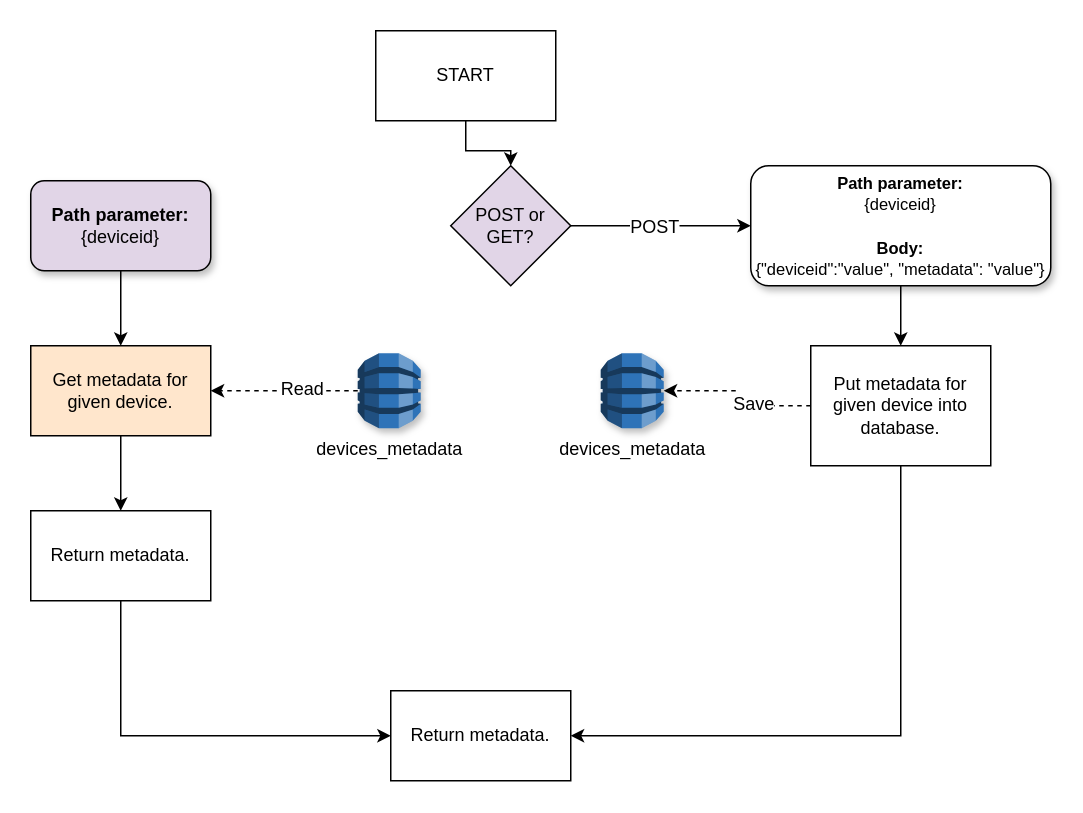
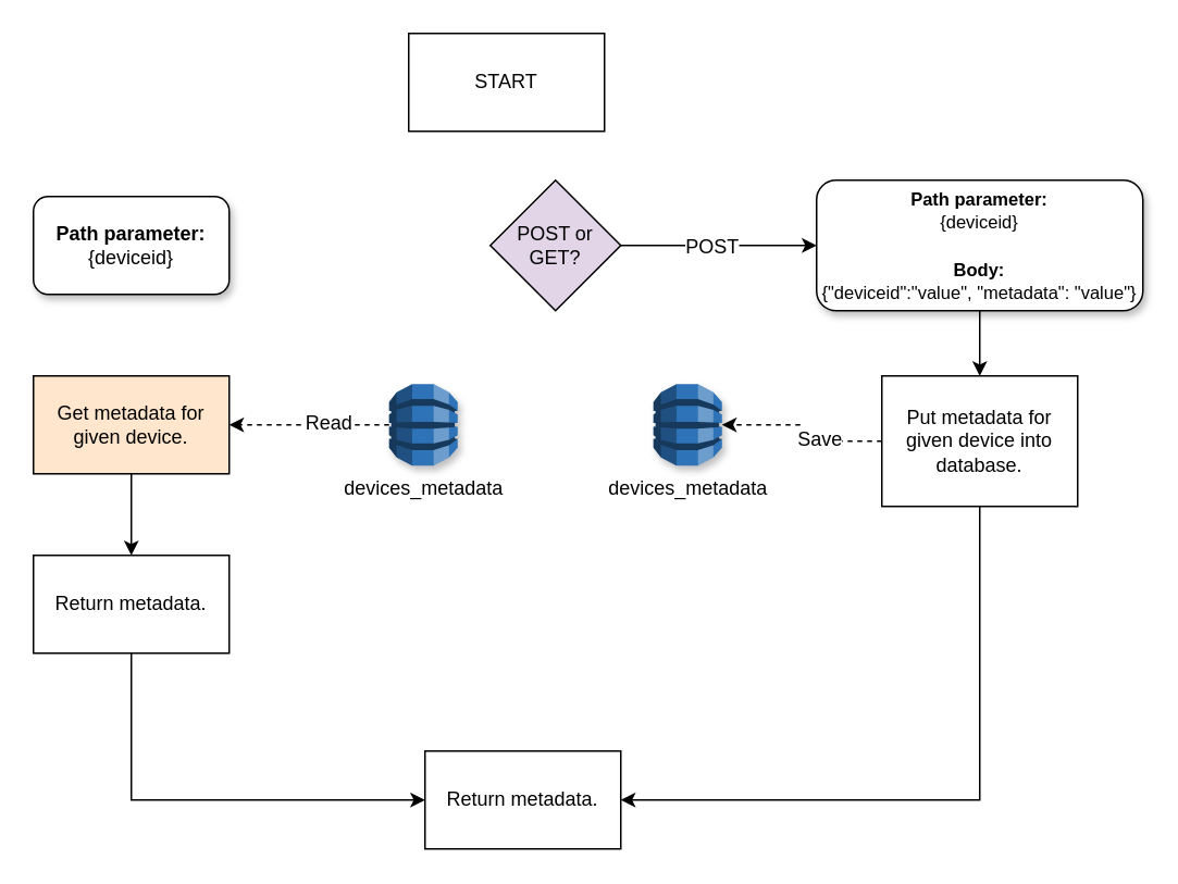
  <mxCell id="0" />
  <mxCell id="1" parent="0" />
- <mxCell id="2" value="" style="edgeStyle=orthogonalEdgeStyle;rounded=0;orthogonalLoop=1;jettySize=auto;html=1;entryX=0.5;entryY=0;entryDx=0;entryDy=0;" edge="1" parent="1" source="3" target="6"><mxGeometry relative="1" as="geometry"><mxPoint x="340" y="150" as="targetPoint" /></mxGeometry></mxCell>
  <mxCell id="3" value="START" style="rounded=0;whiteSpace=wrap;html=1;" vertex="1" parent="1"><mxGeometry x="250" y="20" width="120" height="60" as="geometry" /></mxCell>
  <mxCell id="4" value="" style="edgeStyle=orthogonalEdgeStyle;rounded=0;orthogonalLoop=1;jettySize=auto;html=1;entryX=0;entryY=0.5;entryDx=0;entryDy=0;" edge="1" parent="1" source="6" target="15"><mxGeometry relative="1" as="geometry"><mxPoint x="450" y="150" as="targetPoint" /></mxGeometry></mxCell>
  <mxCell id="5" value="POST" style="text;html=1;align=center;verticalAlign=middle;resizable=0;points=[];labelBackgroundColor=#ffffff;" vertex="1" connectable="0" parent="4"><mxGeometry x="-0.25" y="2" relative="1" as="geometry"><mxPoint x="10" y="2" as="offset" /></mxGeometry></mxCell>
  <mxCell id="6" value="POST or GET?" style="rhombus;whiteSpace=wrap;html=1;fillColor=#e1d5e7;" vertex="1" parent="1"><mxGeometry x="300" y="110" width="80" height="80" as="geometry" /></mxCell>
- <mxCell id="7" value="" style="edgeStyle=orthogonalEdgeStyle;rounded=0;orthogonalLoop=1;jettySize=auto;html=1;" edge="1" parent="1" source="8" target="10"><mxGeometry relative="1" as="geometry" /></mxCell>
- <mxCell id="8" value="&lt;b&gt;Path parameter:&lt;/b&gt;&lt;br&gt;{deviceid}" style="rounded=1;whiteSpace=wrap;html=1;shadow=1;fillColor=#e1d5e7;" vertex="1" parent="1"><mxGeometry x="20" y="120" width="120" height="60" as="geometry" /></mxCell>
+ <mxCell id="8" value="&lt;b&gt;Path parameter:&lt;/b&gt;&lt;br&gt;{deviceid}" style="rounded=1;whiteSpace=wrap;html=1;shadow=1;" vertex="1" parent="1"><mxGeometry x="20" y="120" width="120" height="60" as="geometry" /></mxCell>
  <mxCell id="9" value="" style="edgeStyle=orthogonalEdgeStyle;rounded=0;orthogonalLoop=1;jettySize=auto;html=1;" edge="1" parent="1" source="10" target="12"><mxGeometry relative="1" as="geometry" /></mxCell>
  <mxCell id="10" value="Get metadata for given device." style="rounded=0;whiteSpace=wrap;html=1;fillColor=#ffe6cc;" vertex="1" parent="1"><mxGeometry x="20" y="230" width="120" height="60" as="geometry" /></mxCell>
  <mxCell id="11" value="" style="edgeStyle=orthogonalEdgeStyle;rounded=0;orthogonalLoop=1;jettySize=auto;html=1;" edge="1" parent="1" source="12" target="13"><mxGeometry relative="1" as="geometry"><Array as="points"><mxPoint x="80" y="490" /></Array></mxGeometry></mxCell>
  <mxCell id="12" value="Return metadata." style="rounded=0;whiteSpace=wrap;html=1;" vertex="1" parent="1"><mxGeometry x="20" y="340" width="120" height="60" as="geometry" /></mxCell>
  <mxCell id="13" value="Return metadata." style="rounded=0;whiteSpace=wrap;html=1;" vertex="1" parent="1"><mxGeometry x="260" y="460" width="120" height="60" as="geometry" /></mxCell>
  <mxCell id="14" value="" style="edgeStyle=orthogonalEdgeStyle;rounded=0;orthogonalLoop=1;jettySize=auto;html=1;" edge="1" parent="1" source="15" target="19"><mxGeometry relative="1" as="geometry" /></mxCell>
  <mxCell id="15" value="&lt;font style=&quot;font-size: 11px&quot;&gt;&lt;b&gt;Path parameter:&lt;/b&gt;&lt;br&gt;{deviceid}&lt;br&gt;&lt;br&gt;&lt;b&gt;Body:&lt;/b&gt;&lt;br&gt;{&quot;deviceid&quot;:&quot;value&quot;, &quot;metadata&quot;: &quot;value&quot;}&lt;/font&gt;" style="rounded=1;whiteSpace=wrap;html=1;shadow=1;" vertex="1" parent="1"><mxGeometry x="500" y="110" width="200" height="80" as="geometry" /></mxCell>
  <mxCell id="16" style="edgeStyle=orthogonalEdgeStyle;rounded=0;orthogonalLoop=1;jettySize=auto;html=1;entryX=1;entryY=0.5;entryDx=0;entryDy=0;" edge="1" parent="1" source="19" target="13"><mxGeometry relative="1" as="geometry"><Array as="points"><mxPoint x="600" y="490" /></Array></mxGeometry></mxCell>
  <mxCell id="17" value="" style="edgeStyle=orthogonalEdgeStyle;rounded=0;orthogonalLoop=1;jettySize=auto;html=1;dashed=1;entryX=1;entryY=0.5;entryDx=0;entryDy=0;entryPerimeter=0;" edge="1" parent="1" source="19" target="23"><mxGeometry relative="1" as="geometry"><mxPoint x="460" y="260" as="targetPoint" /></mxGeometry></mxCell>
  <mxCell id="18" value="Save" style="text;html=1;align=center;verticalAlign=middle;resizable=0;points=[];labelBackgroundColor=#ffffff;" vertex="1" connectable="0" parent="17"><mxGeometry x="-0.286" y="-2" relative="1" as="geometry"><mxPoint as="offset" /></mxGeometry></mxCell>
  <mxCell id="19" value="Put metadata for given device into database." style="rounded=0;whiteSpace=wrap;html=1;" vertex="1" parent="1"><mxGeometry x="540" y="230" width="120" height="80" as="geometry" /></mxCell>
  <mxCell id="20" value="" style="edgeStyle=orthogonalEdgeStyle;rounded=0;orthogonalLoop=1;jettySize=auto;html=1;entryX=1;entryY=0.5;entryDx=0;entryDy=0;entryPerimeter=0;dashed=1;" edge="1" parent="1" source="22" target="10"><mxGeometry relative="1" as="geometry"><mxPoint x="150" y="260" as="targetPoint" /></mxGeometry></mxCell>
  <mxCell id="21" value="Read" style="text;html=1;align=center;verticalAlign=middle;resizable=0;points=[];labelBackgroundColor=#ffffff;" vertex="1" connectable="0" parent="20"><mxGeometry x="-0.218" y="-2" relative="1" as="geometry"><mxPoint as="offset" /></mxGeometry></mxCell>
  <mxCell id="22" value="devices_metadata" style="outlineConnect=0;dashed=0;verticalLabelPosition=bottom;verticalAlign=top;align=center;html=1;shape=mxgraph.aws3.dynamo_db;fillColor=#2E73B8;gradientColor=none;rounded=1;shadow=1;" vertex="1" parent="1"><mxGeometry x="238" y="235" width="42" height="50" as="geometry" /></mxCell>
  <mxCell id="23" value="devices_metadata" style="outlineConnect=0;dashed=0;verticalLabelPosition=bottom;verticalAlign=top;align=center;html=1;shape=mxgraph.aws3.dynamo_db;fillColor=#2E73B8;gradientColor=none;rounded=1;shadow=1;" vertex="1" parent="1"><mxGeometry x="400" y="235" width="42" height="50" as="geometry" /></mxCell>
